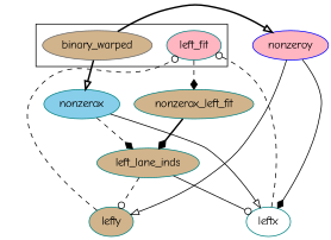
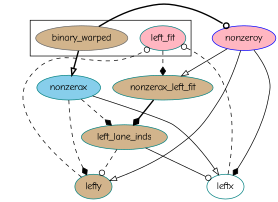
  digraph {
    fontname="Comic Neue"
    node [color=teal fillcolor=tan fontname="Comic Neue" style=filled]
    edge [arrowhead=onormal fontname="Comic Neue" style=dashed]
    binary_warped [color=gray40]
    left_fit [fillcolor=lightpink]
    nonzeroy [color=blue fillcolor=lightpink]
    nonzerox [fillcolor=skyblue]
    nonzerox_left_fit
    leftx [fillcolor=white]
    lefty
    left_lane_inds
    subgraph cluster_1 {
      binary_warped
      left_fit
    }
-   binary_warped -> nonzeroy [style=bold]
+   binary_warped -> nonzeroy [arrowhead=odot style=bold]
    binary_warped -> nonzerox [style=bold]
    left_fit -> nonzerox_left_fit [arrowhead=diamond]
+   nonzeroy -> nonzerox_left_fit [style=solid]
    nonzeroy -> leftx [arrowhead=diamond style=solid]
    nonzeroy -> lefty [style=solid]
    nonzerox -> leftx [style=solid]
+   nonzerox -> lefty [arrowhead=diamond]
    nonzerox -> left_lane_inds [arrowhead=diamond]
    nonzerox_left_fit -> left_lane_inds [arrowhead=diamond style=bold]
    leftx -> left_fit [arrowhead=odot]
    lefty -> left_fit [arrowhead=odot]
    left_lane_inds -> leftx [arrowhead=odot style=solid]
    left_lane_inds -> lefty [arrowhead=odot]
  }
